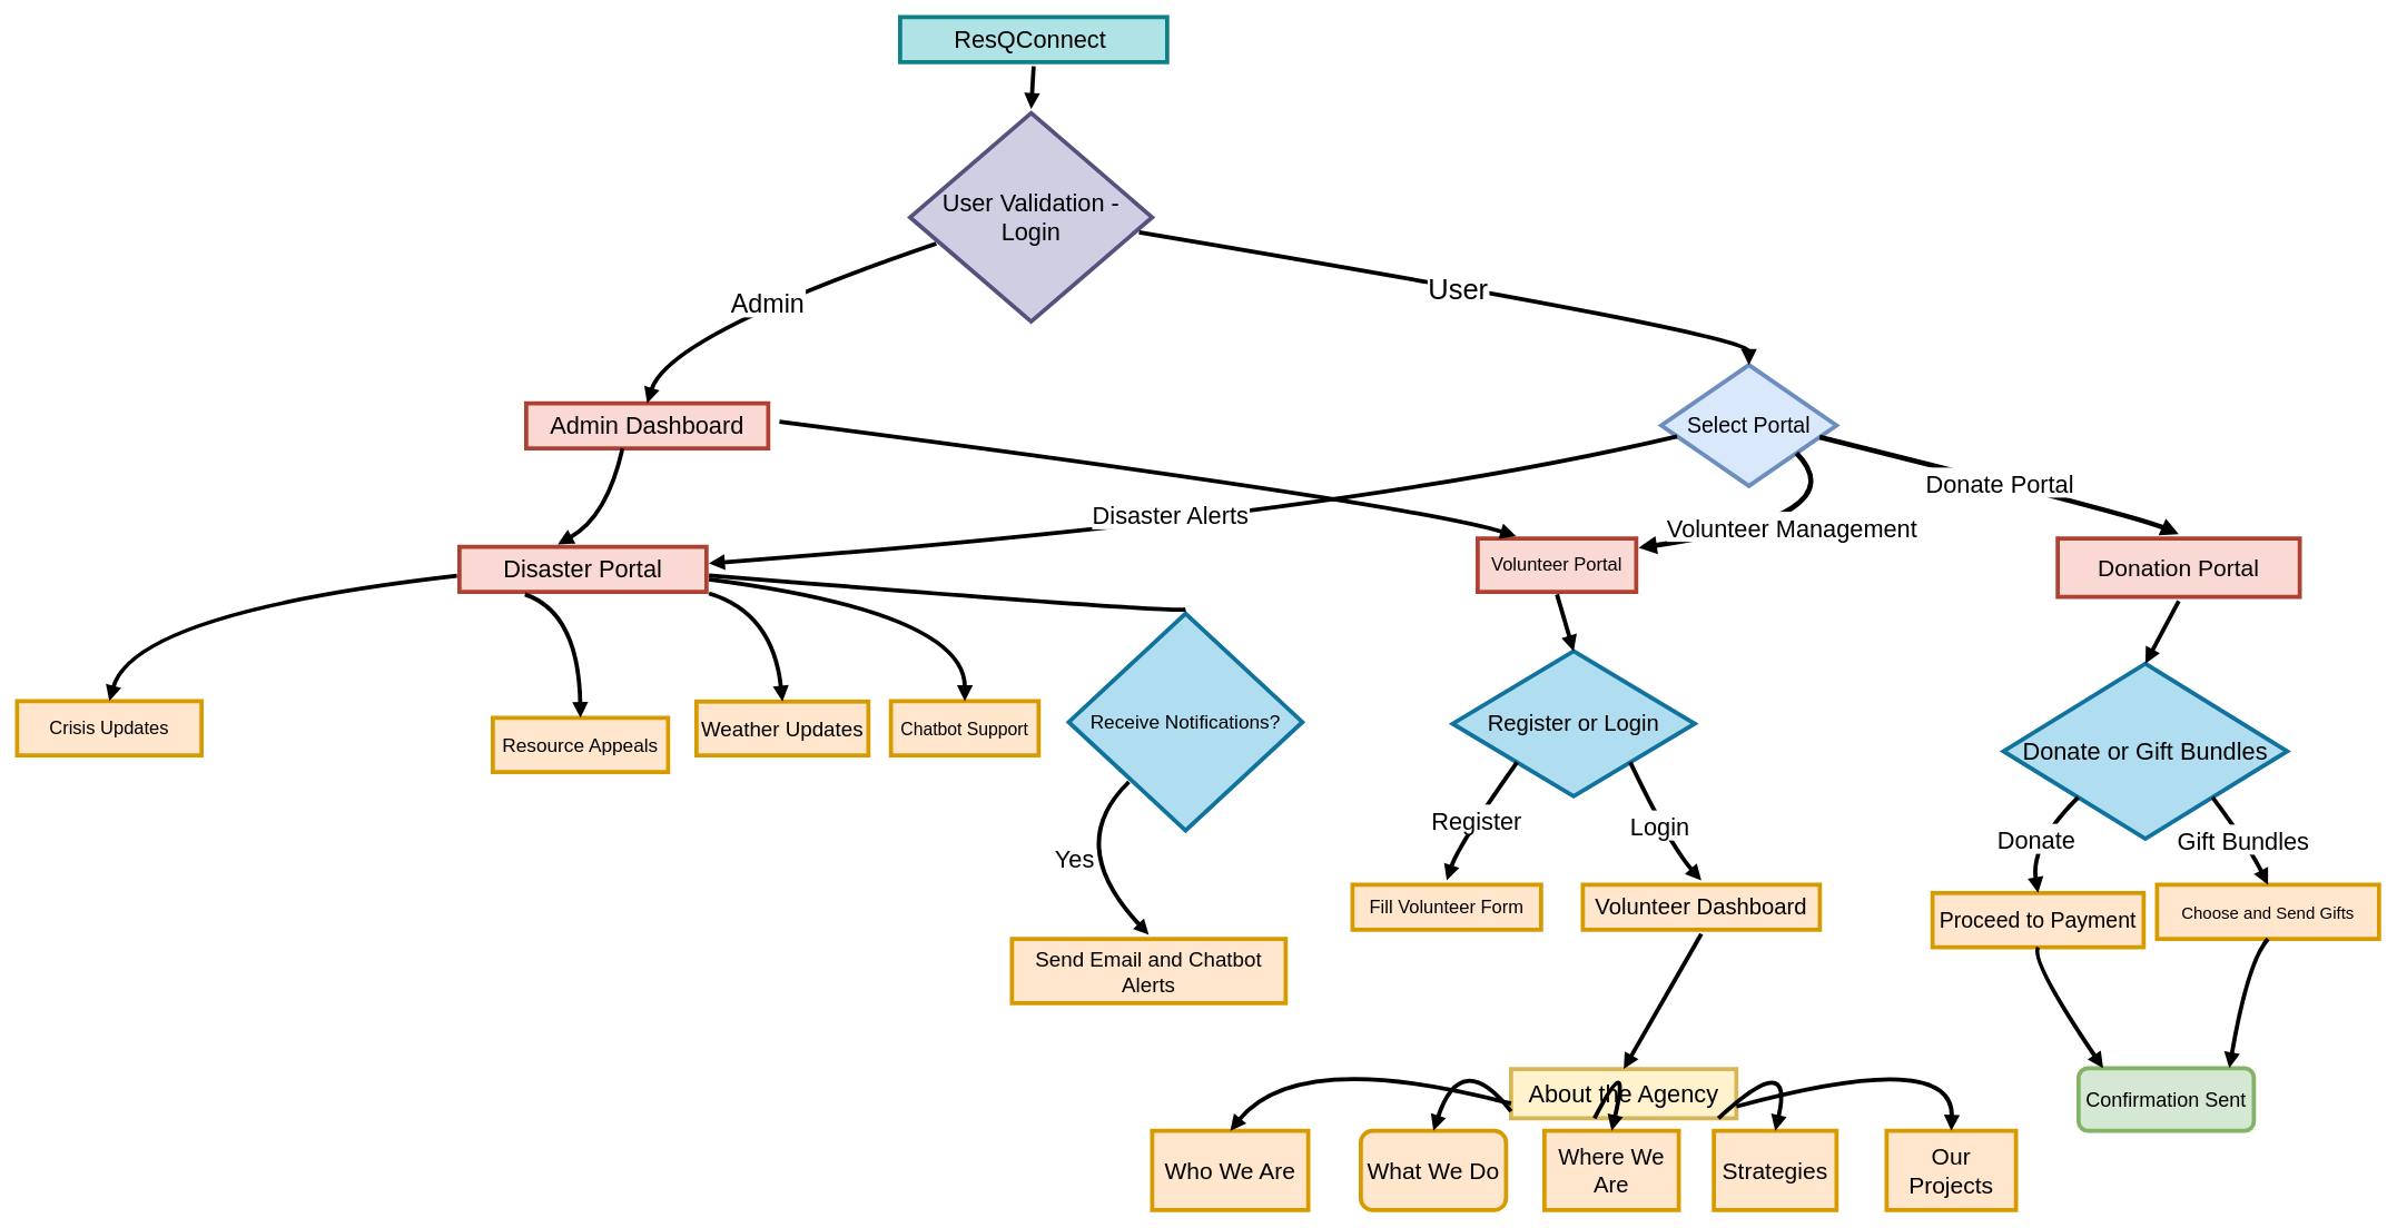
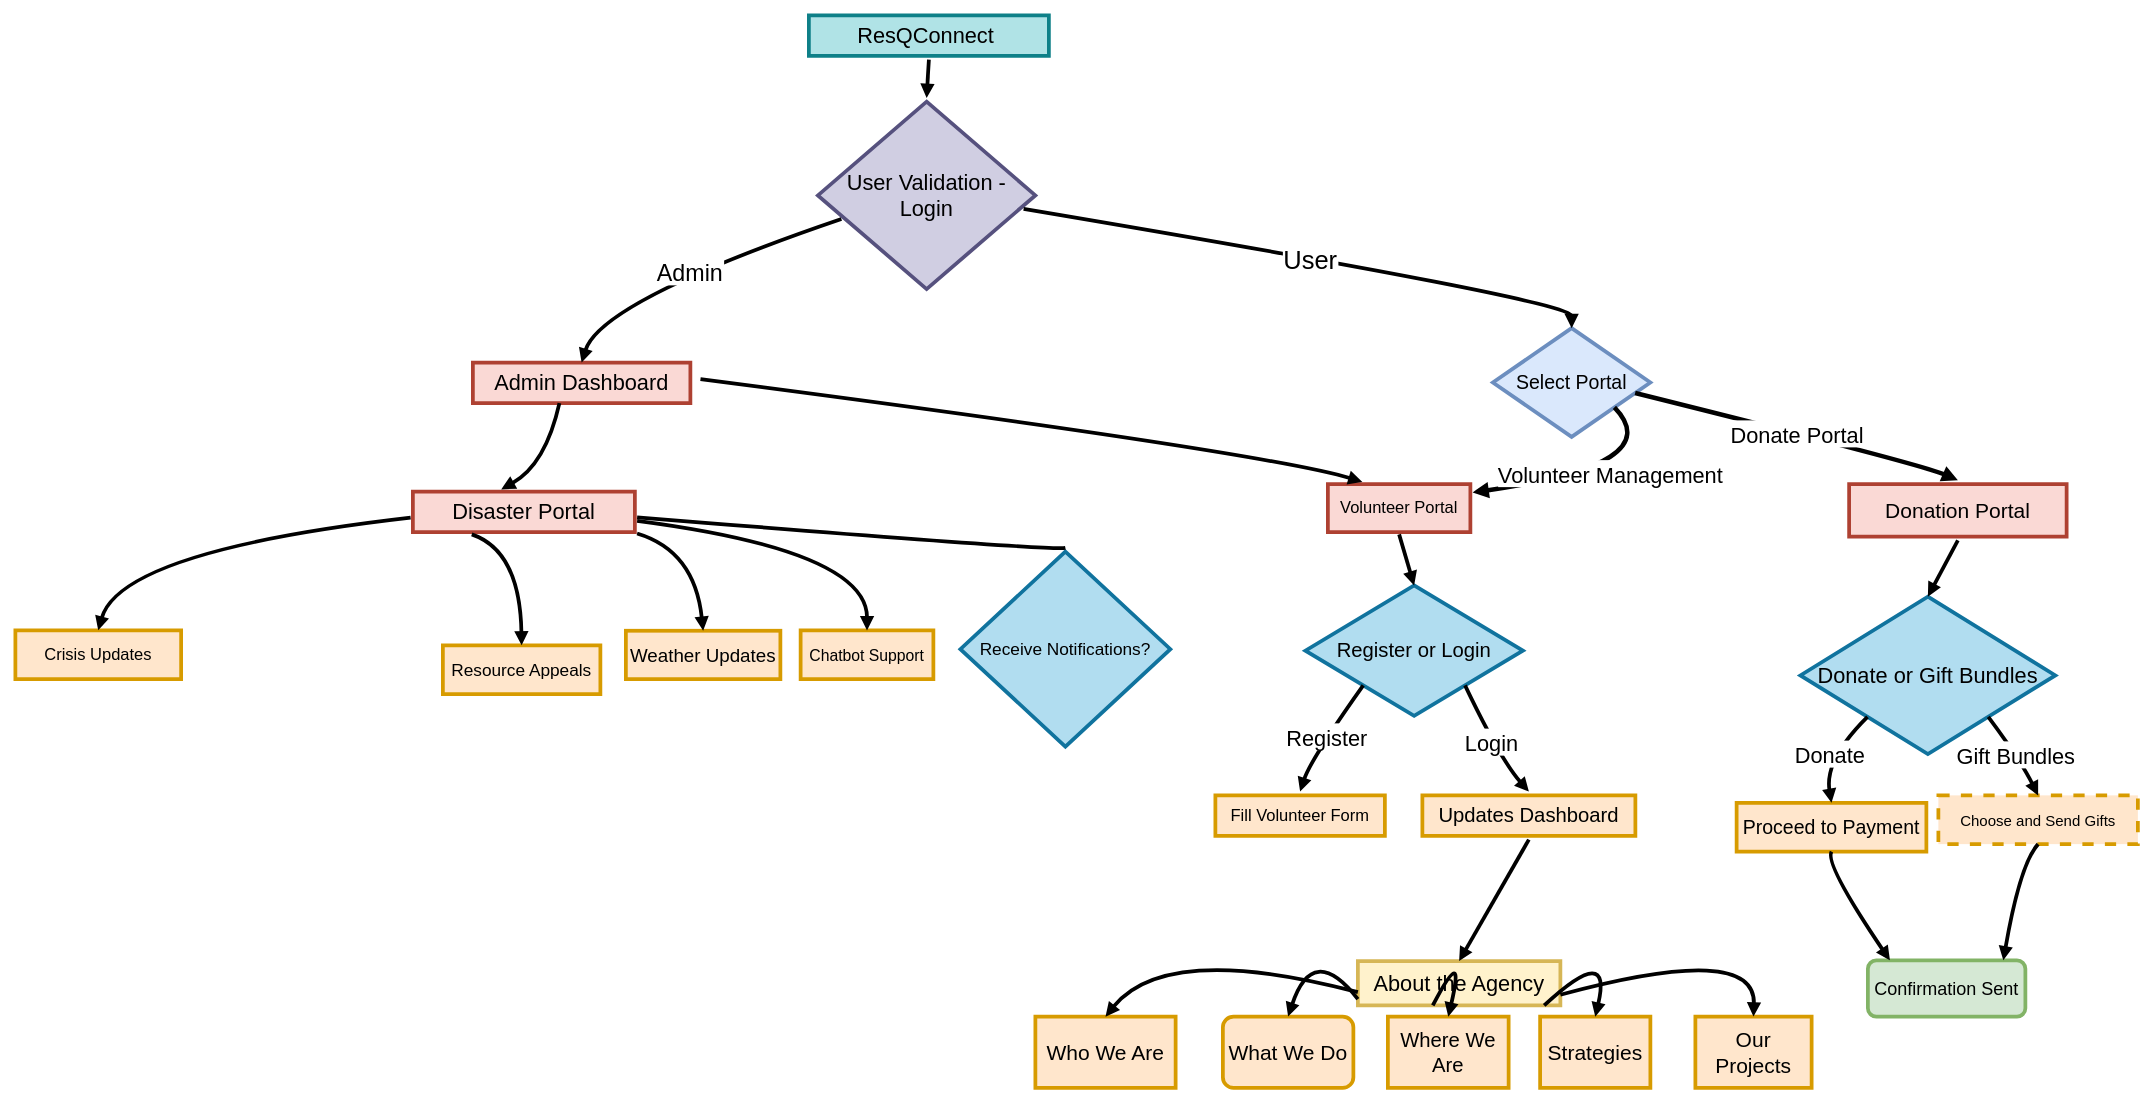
  <mxCell id="0" />
  <mxCell id="1" parent="0" />
  <mxCell id="2" value="ResQConnect " style="whiteSpace=wrap;strokeWidth=5;fontSize=29;perimeterSpacing=5;fillColor=#b0e3e6;strokeColor=#0e8088;" vertex="1" parent="1"><mxGeometry x="1078" y="20" width="320" height="54" as="geometry" /></mxCell>
  <mxCell id="3" value="User Validation - Login" style="rhombus;strokeWidth=5;whiteSpace=wrap;fontSize=29;perimeterSpacing=5;fillColor=#d0cee2;strokeColor=#56517e;" vertex="1" parent="1"><mxGeometry x="1090" y="135" width="290" height="250" as="geometry" /></mxCell>
  <mxCell id="4" value="Admin Dashboard" style="whiteSpace=wrap;strokeWidth=5;fontSize=29;fillColor=#fad9d5;strokeColor=#ae4132;" vertex="1" parent="1"><mxGeometry x="630" y="483" width="290" height="54" as="geometry" /></mxCell>
  <mxCell id="5" value="Disaster Portal" style="whiteSpace=wrap;strokeWidth=5;perimeterSpacing=3;fontSize=29;fillColor=#fad9d5;strokeColor=#ae4132;" vertex="1" parent="1"><mxGeometry x="550" y="655" width="296" height="54" as="geometry" /></mxCell>
  <mxCell id="6" value="Volunteer Portal" style="whiteSpace=wrap;strokeWidth=5;perimeterSpacing=3;fontSize=22;fillColor=#fad9d5;strokeColor=#ae4132;" vertex="1" parent="1"><mxGeometry x="1770" y="645" width="190" height="64" as="geometry" /></mxCell>
  <mxCell id="7" value="Select Portal" style="rhombus;strokeWidth=5;whiteSpace=wrap;fontSize=26;fillColor=#dae8fc;strokeColor=#6c8ebf;" vertex="1" parent="1"><mxGeometry x="1990" y="437" width="210" height="145" as="geometry" /></mxCell>
  <mxCell id="8" value="Crisis Updates" style="whiteSpace=wrap;strokeWidth=5;fontSize=22;fillColor=#ffe6cc;strokeColor=#d79b00;" vertex="1" parent="1"><mxGeometry x="20" y="840" width="221" height="65" as="geometry" /></mxCell>
  <mxCell id="9" value="Resource Appeals" style="whiteSpace=wrap;strokeWidth=5;fontSize=23;fillColor=#ffe6cc;strokeColor=#d79b00;" vertex="1" parent="1"><mxGeometry x="590" y="860" width="210" height="65" as="geometry" /></mxCell>
  <mxCell id="10" value="Weather Updates" style="whiteSpace=wrap;strokeWidth=5;fontSize=25;fillColor=#ffe6cc;strokeColor=#d79b00;" vertex="1" parent="1"><mxGeometry x="834" y="840.5" width="206" height="64.5" as="geometry" /></mxCell>
  <mxCell id="11" value="Chatbot Support" style="whiteSpace=wrap;strokeWidth=5;fontSize=21;fillColor=#ffe6cc;strokeColor=#d79b00;" vertex="1" parent="1"><mxGeometry x="1067" y="840" width="177" height="65" as="geometry" /></mxCell>
  <mxCell id="12" value="Receive Notifications?" style="rhombus;strokeWidth=5;whiteSpace=wrap;fontSize=23;perimeterSpacing=5;fillColor=#b1ddf0;strokeColor=#10739e;" vertex="1" parent="1"><mxGeometry x="1280" y="735" width="280" height="260" as="geometry" /></mxCell>
- <mxCell id="13" value="Send Email and Chatbot Alerts" style="whiteSpace=wrap;strokeWidth=5;fontSize=25;perimeterSpacing=5;fillColor=#ffe6cc;strokeColor=#d79b00;" vertex="1" parent="1"><mxGeometry x="1212" y="1125" width="328" height="77" as="geometry" /></mxCell>
  <mxCell id="14" value="Register or Login" style="rhombus;strokeWidth=5;whiteSpace=wrap;fontSize=27;fillColor=#b1ddf0;strokeColor=#10739e;" vertex="1" parent="1"><mxGeometry x="1740" y="780" width="290" height="174" as="geometry" /></mxCell>
  <mxCell id="15" value="Fill Volunteer Form" style="whiteSpace=wrap;strokeWidth=5;fontSize=22;perimeterSpacing=5;fillColor=#ffe6cc;strokeColor=#d79b00;" vertex="1" parent="1"><mxGeometry x="1620" y="1060" width="226" height="54" as="geometry" /></mxCell>
- <mxCell id="16" value="Volunteer Dashboard" style="whiteSpace=wrap;strokeWidth=5;perimeterSpacing=5;fontSize=27;fillColor=#ffe6cc;strokeColor=#d79b00;" vertex="1" parent="1"><mxGeometry x="1896" y="1060" width="284" height="54" as="geometry" /></mxCell>
+ <mxCell id="16" value="Updates Dashboard" style="whiteSpace=wrap;strokeWidth=5;perimeterSpacing=5;fontSize=27;fillColor=#ffe6cc;strokeColor=#d79b00;" vertex="1" parent="1"><mxGeometry x="1896" y="1060" width="284" height="54" as="geometry" /></mxCell>
  <mxCell id="17" value="About the Agency" style="whiteSpace=wrap;strokeWidth=5;fontSize=29;fillColor=#fff2cc;strokeColor=#d6b656;" vertex="1" parent="1"><mxGeometry x="1810" y="1281" width="270" height="59" as="geometry" /></mxCell>
  <mxCell id="18" value="Who We Are" style="whiteSpace=wrap;strokeWidth=5;fontSize=28;fillColor=#ffe6cc;strokeColor=#d79b00;" vertex="1" parent="1"><mxGeometry x="1380" y="1355" width="187" height="95" as="geometry" /></mxCell>
  <mxCell id="19" value="What We Do" style="whiteSpace=wrap;strokeWidth=5;fontSize=28;fillColor=#ffe6cc;strokeColor=#d79b00;rounded=1;" vertex="1" parent="1"><mxGeometry x="1630" y="1355" width="174" height="95" as="geometry" /></mxCell>
  <mxCell id="20" value="Where We Are" style="whiteSpace=wrap;strokeWidth=5;fontSize=27;fillColor=#ffe6cc;strokeColor=#d79b00;" vertex="1" parent="1"><mxGeometry x="1850" y="1355" width="161" height="95" as="geometry" /></mxCell>
  <mxCell id="21" value="Strategies" style="whiteSpace=wrap;strokeWidth=5;fontSize=28;fillColor=#ffe6cc;strokeColor=#d79b00;" vertex="1" parent="1"><mxGeometry x="2053" y="1355" width="147" height="95" as="geometry" /></mxCell>
  <mxCell id="22" value="Our Projects" style="whiteSpace=wrap;strokeWidth=5;fontSize=28;fillColor=#ffe6cc;strokeColor=#d79b00;" vertex="1" parent="1"><mxGeometry x="2260" y="1355" width="155" height="95" as="geometry" /></mxCell>
  <mxCell id="23" value="Donation Portal" style="whiteSpace=wrap;strokeWidth=5;perimeterSpacing=5;fontSize=28;fillColor=#fad9d5;strokeColor=#ae4132;" vertex="1" parent="1"><mxGeometry x="2465" y="645" width="290" height="70" as="geometry" /></mxCell>
  <mxCell id="24" value="Donate or Gift Bundles" style="rhombus;strokeWidth=5;whiteSpace=wrap;fontSize=29;fillColor=#b1ddf0;strokeColor=#10739e;" vertex="1" parent="1"><mxGeometry x="2400" y="795" width="340" height="210" as="geometry" /></mxCell>
  <mxCell id="25" value="Proceed to Payment" style="whiteSpace=wrap;strokeWidth=5;fontSize=26;fillColor=#ffe6cc;strokeColor=#d79b00;" vertex="1" parent="1"><mxGeometry x="2315" y="1070" width="253" height="65" as="geometry" /></mxCell>
- <mxCell id="26" value="Choose and Send Gifts" style="whiteSpace=wrap;strokeWidth=5;fontSize=20;fillColor=#ffe6cc;strokeColor=#d79b00;" vertex="1" parent="1"><mxGeometry x="2584" y="1060" width="266" height="65" as="geometry" /></mxCell>
+ <mxCell id="26" value="Choose and Send Gifts" style="whiteSpace=wrap;strokeWidth=5;fontSize=20;fillColor=#ffe6cc;strokeColor=#d79b00;dashed=1;" vertex="1" parent="1"><mxGeometry x="2584" y="1060" width="266" height="65" as="geometry" /></mxCell>
  <mxCell id="27" value="Confirmation Sent" style="whiteSpace=wrap;strokeWidth=5;fontSize=24;fillColor=#d5e8d4;strokeColor=#82b366;rounded=1;" vertex="1" parent="1"><mxGeometry x="2490" y="1280" width="210" height="75" as="geometry" /></mxCell>
  <mxCell id="28" value="" style="curved=1;startArrow=none;endArrow=block;exitX=0.5;exitY=1;entryX=0.5;entryY=0;rounded=0;strokeWidth=5;" edge="1" parent="1" source="2" target="3"><mxGeometry relative="1" as="geometry"><Array as="points" /></mxGeometry></mxCell>
  <mxCell id="29" value="Admin" style="curved=1;startArrow=none;endArrow=block;exitX=0;exitY=0.66;entryX=0.5;entryY=-0.01;rounded=0;fontSize=31;strokeWidth=5;" edge="1" parent="1" source="3" target="4"><mxGeometry relative="1" as="geometry"><Array as="points"><mxPoint x="800" y="401" /></Array></mxGeometry></mxCell>
  <mxCell id="30" value="" style="curved=1;startArrow=none;endArrow=block;exitX=0.4;exitY=0.99;entryX=0.4;entryY=0;rounded=0;strokeWidth=5;" edge="1" parent="1" source="4" target="5"><mxGeometry relative="1" as="geometry"><Array as="points"><mxPoint x="727" y="619" /></Array></mxGeometry></mxCell>
  <mxCell id="31" value="" style="curved=1;startArrow=none;endArrow=block;exitX=1;exitY=0.71;entryX=0.25;entryY=0;rounded=0;entryDx=0;entryDy=0;strokeWidth=5;" edge="1" parent="1" target="6"><mxGeometry relative="1" as="geometry"><Array as="points"><mxPoint x="1686.48" y="602.66" /></Array><mxPoint x="933.48" y="505" as="sourcePoint" /><mxPoint x="1801" y="638.66" as="targetPoint" /></mxGeometry></mxCell>
  <mxCell id="32" value="User" style="curved=1;startArrow=none;endArrow=block;exitX=1;exitY=0.58;entryX=0.5;entryY=0;rounded=0;fontSize=34;strokeWidth=5;" edge="1" parent="1" source="3" target="7"><mxGeometry relative="1" as="geometry"><Array as="points"><mxPoint x="2095" y="401" /></Array></mxGeometry></mxCell>
- <mxCell id="33" value="Disaster Alerts" style="curved=1;startArrow=none;endArrow=block;exitX=0;exitY=0.61;entryX=1;entryY=0.38;rounded=0;strokeWidth=5;fontSize=29;" edge="1" parent="1" source="7" target="5"><mxGeometry x="0.053" y="-19" relative="1" as="geometry"><Array as="points"><mxPoint x="1600" y="619" /></Array><mxPoint x="1" as="offset" /></mxGeometry></mxCell>
  <mxCell id="34" value="" style="curved=1;startArrow=none;endArrow=block;exitX=0;exitY=0.63;entryX=0.5;entryY=0;rounded=0;strokeWidth=5;" edge="1" parent="1" source="5" target="8"><mxGeometry relative="1" as="geometry"><Array as="points"><mxPoint x="160" y="734" /></Array></mxGeometry></mxCell>
  <mxCell id="35" value="" style="curved=1;startArrow=none;endArrow=block;exitX=0.27;exitY=1;entryX=0.5;entryY=0;rounded=0;strokeWidth=5;" edge="1" parent="1" source="5" target="9"><mxGeometry relative="1" as="geometry"><Array as="points"><mxPoint x="693" y="734" /></Array></mxGeometry></mxCell>
  <mxCell id="36" value="" style="curved=1;startArrow=none;endArrow=block;exitX=1;exitY=0.98;entryX=0.5;entryY=0;rounded=0;strokeWidth=5;" edge="1" parent="1" source="5" target="10"><mxGeometry relative="1" as="geometry"><Array as="points"><mxPoint x="926" y="734" /></Array></mxGeometry></mxCell>
  <mxCell id="37" value="" style="curved=1;startArrow=none;endArrow=block;exitX=1;exitY=0.7;entryX=0.5;entryY=0;rounded=0;strokeWidth=5;" edge="1" parent="1" source="5" target="11"><mxGeometry relative="1" as="geometry"><Array as="points"><mxPoint x="1156" y="734" /></Array></mxGeometry></mxCell>
  <mxCell id="38" value="" style="curved=1;startArrow=none;endArrow=none;exitX=1;exitY=0.62;entryX=0.5;entryY=0;rounded=0;strokeWidth=5;" edge="1" parent="1" source="5" target="12"><mxGeometry relative="1" as="geometry"><Array as="points"><mxPoint x="1400" y="734" /></Array></mxGeometry></mxCell>
- <mxCell id="39" value="Yes" style="curved=1;startArrow=none;endArrow=block;exitX=0.06;exitY=1;entryX=0.5;entryY=0;rounded=0;endSize=5;startSize=5;fontSize=29;strokeWidth=5;" edge="1" parent="1" source="12" target="13"><mxGeometry relative="1" as="geometry"><Array as="points"><mxPoint x="1274" y="1012" /></Array></mxGeometry></mxCell>
  <mxCell id="40" value="Volunteer Management" style="curved=1;startArrow=none;endArrow=block;exitX=1;exitY=0.92;entryX=1;entryY=0.2;rounded=0;fontSize=29;strokeWidth=6;" edge="1" parent="1" source="7" target="6"><mxGeometry relative="1" as="geometry"><Array as="points"><mxPoint x="2226" y="619" /></Array></mxGeometry></mxCell>
  <mxCell id="41" value="" style="curved=1;startArrow=none;endArrow=block;exitX=0.5;exitY=1;entryX=0.5;entryY=0;rounded=0;strokeWidth=5;" edge="1" parent="1" source="6" target="14"><mxGeometry relative="1" as="geometry"><Array as="points" /></mxGeometry></mxCell>
  <mxCell id="42" value="Register" style="curved=1;startArrow=none;endArrow=block;exitX=0.06;exitY=1;entryX=0.5;entryY=0;rounded=0;fontSize=29;strokeWidth=5;" edge="1" parent="1" source="14" target="15"><mxGeometry relative="1" as="geometry"><Array as="points"><mxPoint x="1747" y="1012" /></Array></mxGeometry></mxCell>
  <mxCell id="43" value="Login" style="curved=1;startArrow=none;endArrow=block;exitX=0.94;exitY=1;entryX=0.5;entryY=0;rounded=0;fontSize=29;strokeWidth=5;" edge="1" parent="1" source="14" target="16"><mxGeometry relative="1" as="geometry"><Array as="points"><mxPoint x="2000" y="1012" /></Array></mxGeometry></mxCell>
  <mxCell id="44" value="" style="curved=1;startArrow=none;endArrow=block;exitX=0.5;exitY=1;entryX=0.5;entryY=0;rounded=0;strokeWidth=5;" edge="1" parent="1" source="16" target="17"><mxGeometry relative="1" as="geometry"><Array as="points" /></mxGeometry></mxCell>
  <mxCell id="45" value="" style="curved=1;startArrow=none;endArrow=block;exitX=0;exitY=0.7;entryX=0.5;entryY=0;rounded=0;strokeWidth=5;fontSize=14;" edge="1" parent="1" source="17" target="18"><mxGeometry relative="1" as="geometry"><Array as="points"><mxPoint x="1554" y="1255" /></Array></mxGeometry></mxCell>
  <mxCell id="46" value="" style="curved=1;startArrow=none;endArrow=block;exitX=0;exitY=0.86;entryX=0.5;entryY=0;rounded=0;strokeWidth=5;" edge="1" parent="1" source="17" target="19"><mxGeometry relative="1" as="geometry"><Array as="points"><mxPoint x="1750" y="1255" /></Array></mxGeometry></mxCell>
  <mxCell id="47" value="" style="curved=1;startArrow=none;endArrow=block;exitX=0.37;exitY=1;entryX=0.5;entryY=0;rounded=0;strokeWidth=5;" edge="1" parent="1" source="17" target="20"><mxGeometry relative="1" as="geometry"><Array as="points"><mxPoint x="1954" y="1255" /></Array></mxGeometry></mxCell>
  <mxCell id="48" value="" style="curved=1;startArrow=none;endArrow=block;exitX=0.92;exitY=1;entryX=0.5;entryY=0;rounded=0;strokeWidth=5;" edge="1" parent="1" source="17" target="21"><mxGeometry relative="1" as="geometry"><Array as="points"><mxPoint x="2150" y="1255" /></Array></mxGeometry></mxCell>
  <mxCell id="49" value="" style="curved=1;startArrow=none;endArrow=block;exitX=1;exitY=0.76;entryX=0.5;entryY=0;rounded=0;strokeWidth=5;" edge="1" parent="1" source="17" target="22"><mxGeometry relative="1" as="geometry"><Array as="points"><mxPoint x="2341" y="1255" /></Array></mxGeometry></mxCell>
  <mxCell id="50" value="Donate Portal" style="curved=1;startArrow=none;endArrow=block;exitX=1;exitY=0.62;entryX=0.5;entryY=0;rounded=0;fontSize=29;strokeWidth=6;" edge="1" parent="1" source="7" target="23"><mxGeometry relative="1" as="geometry"><Array as="points"><mxPoint x="2563" y="619" /></Array></mxGeometry></mxCell>
  <mxCell id="51" value="" style="curved=1;startArrow=none;endArrow=block;exitX=0.5;exitY=1;entryX=0.5;entryY=0;rounded=0;strokeWidth=5;" edge="1" parent="1" source="23" target="24"><mxGeometry relative="1" as="geometry"><Array as="points" /></mxGeometry></mxCell>
  <mxCell id="52" value="Donate" style="curved=1;startArrow=none;endArrow=block;exitX=0.05;exitY=1;entryX=0.5;entryY=0;rounded=0;strokeWidth=5;fontSize=29;" edge="1" parent="1" source="24" target="25"><mxGeometry relative="1" as="geometry"><Array as="points"><mxPoint x="2432" y="1012" /></Array></mxGeometry></mxCell>
  <mxCell id="53" value="Gift Bundles" style="curved=1;startArrow=none;endArrow=block;exitX=0.95;exitY=1;entryX=0.5;entryY=0;rounded=0;strokeWidth=5;fontSize=29;" edge="1" parent="1" source="24" target="26"><mxGeometry relative="1" as="geometry"><Array as="points"><mxPoint x="2693" y="1012" /></Array></mxGeometry></mxCell>
  <mxCell id="54" value="" style="curved=1;startArrow=none;endArrow=block;exitX=0.5;exitY=1;entryX=0.14;entryY=0;rounded=0;strokeWidth=5;" edge="1" parent="1" source="25" target="27"><mxGeometry relative="1" as="geometry"><Array as="points"><mxPoint x="2432" y="1151" /></Array></mxGeometry></mxCell>
  <mxCell id="55" value="" style="curved=1;startArrow=none;endArrow=block;exitX=0.5;exitY=1;entryX=0.86;entryY=0;rounded=0;strokeWidth=5;" edge="1" parent="1" source="26" target="27"><mxGeometry relative="1" as="geometry"><Array as="points"><mxPoint x="2693" y="1151" /></Array></mxGeometry></mxCell>
